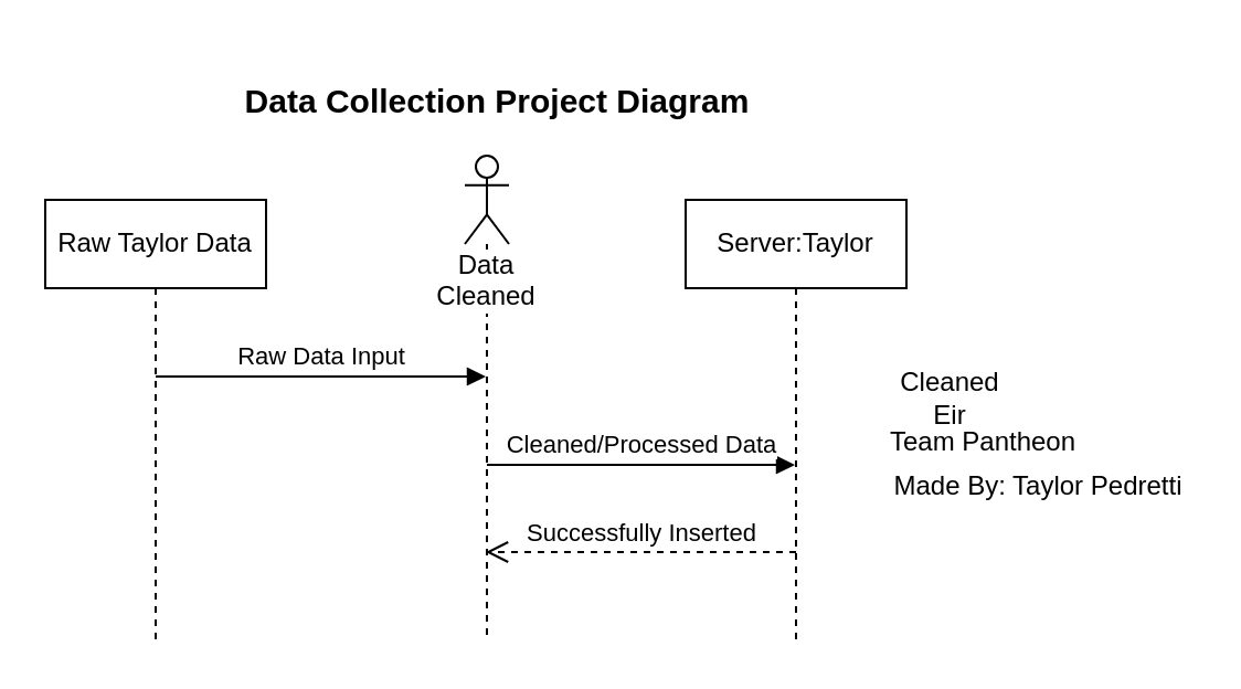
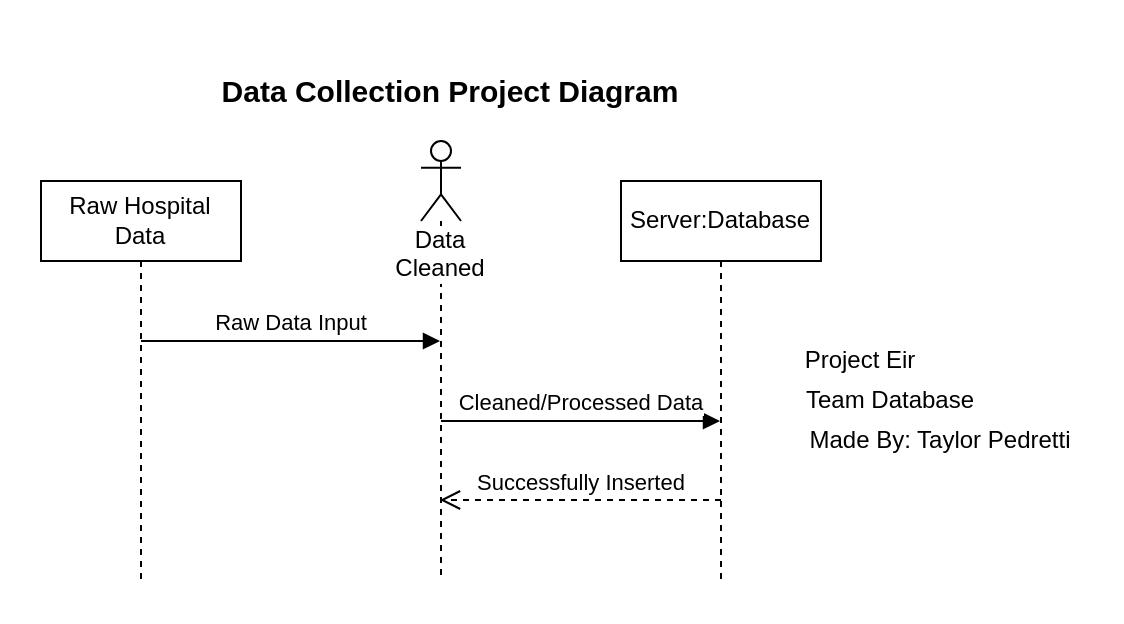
  <mxCell id="0" />
  <mxCell id="1" parent="0" />
  <mxCell id="2" value="&lt;font style=&quot;font-size: 15px&quot;&gt;&lt;b&gt;Data Collection Project Diagram&lt;/b&gt;&lt;/font&gt;" style="text;html=1;strokeColor=none;fillColor=none;align=center;verticalAlign=middle;whiteSpace=wrap;rounded=0;" vertex="1" parent="1"><mxGeometry x="70" y="20" width="310" height="50" as="geometry" /></mxCell>
- <mxCell id="3" value="Raw Taylor Data" style="shape=umlLifeline;perimeter=lifelinePerimeter;whiteSpace=wrap;html=1;container=1;collapsible=0;recursiveResize=0;outlineConnect=0;" vertex="1" parent="1"><mxGeometry x="20" y="90" width="100" height="200" as="geometry" /></mxCell>
+ <mxCell id="3" value="Raw Hospital Data" style="shape=umlLifeline;perimeter=lifelinePerimeter;whiteSpace=wrap;html=1;container=1;collapsible=0;recursiveResize=0;outlineConnect=0;" vertex="1" parent="1"><mxGeometry x="20" y="90" width="100" height="200" as="geometry" /></mxCell>
  <mxCell id="4" value="Data Cleaned" style="shape=umlLifeline;participant=umlActor;perimeter=lifelinePerimeter;whiteSpace=wrap;html=1;container=1;collapsible=0;recursiveResize=0;verticalAlign=top;spacingTop=36;labelBackgroundColor=#ffffff;outlineConnect=0;align=center;" vertex="1" parent="1"><mxGeometry x="210" y="70" width="20" height="220" as="geometry" /></mxCell>
  <mxCell id="5" value="Cleaned/Processed Data" style="html=1;verticalAlign=bottom;endArrow=block;" edge="1" parent="4" target="7"><mxGeometry width="80" relative="1" as="geometry"><mxPoint x="10" y="140" as="sourcePoint" /><mxPoint x="90" y="140" as="targetPoint" /></mxGeometry></mxCell>
  <mxCell id="6" value="Raw Data Input" style="html=1;verticalAlign=bottom;endArrow=block;" edge="1" parent="1" target="4"><mxGeometry width="80" relative="1" as="geometry"><mxPoint x="70" y="170" as="sourcePoint" /><mxPoint x="150" y="170" as="targetPoint" /></mxGeometry></mxCell>
- <mxCell id="7" value="Server:Taylor" style="shape=umlLifeline;perimeter=lifelinePerimeter;whiteSpace=wrap;html=1;container=1;collapsible=0;recursiveResize=0;outlineConnect=0;" vertex="1" parent="1"><mxGeometry x="310" y="90" width="100" height="200" as="geometry" /></mxCell>
+ <mxCell id="7" value="Server:Database" style="shape=umlLifeline;perimeter=lifelinePerimeter;whiteSpace=wrap;html=1;container=1;collapsible=0;recursiveResize=0;outlineConnect=0;" vertex="1" parent="1"><mxGeometry x="310" y="90" width="100" height="200" as="geometry" /></mxCell>
  <mxCell id="8" value="Successfully Inserted" style="html=1;verticalAlign=bottom;endArrow=open;dashed=1;endSize=8;" edge="1" parent="1" target="4"><mxGeometry relative="1" as="geometry"><mxPoint x="360" y="249.5" as="sourcePoint" /><mxPoint x="280" y="249.5" as="targetPoint" /></mxGeometry></mxCell>
- <mxCell id="9" value="Team Pantheon" style="text;html=1;strokeColor=none;fillColor=none;align=center;verticalAlign=middle;whiteSpace=wrap;rounded=0;" vertex="1" parent="1"><mxGeometry x="400" y="190" width="90" height="20" as="geometry" /></mxCell>
- <mxCell id="10" value="Cleaned Eir" style="text;html=1;strokeColor=none;fillColor=none;align=center;verticalAlign=middle;whiteSpace=wrap;rounded=0;" vertex="1" parent="1"><mxGeometry x="400" y="170" width="60" height="20" as="geometry" /></mxCell>
+ <mxCell id="9" value="Team Database" style="text;html=1;strokeColor=none;fillColor=none;align=center;verticalAlign=middle;whiteSpace=wrap;rounded=0;" vertex="1" parent="1"><mxGeometry x="400" y="190" width="90" height="20" as="geometry" /></mxCell>
+ <mxCell id="10" value="Project Eir" style="text;html=1;strokeColor=none;fillColor=none;align=center;verticalAlign=middle;whiteSpace=wrap;rounded=0;" vertex="1" parent="1"><mxGeometry x="400" y="170" width="60" height="20" as="geometry" /></mxCell>
  <mxCell id="11" value="Made By: Taylor Pedretti" style="text;html=1;strokeColor=none;fillColor=none;align=center;verticalAlign=middle;whiteSpace=wrap;rounded=0;" vertex="1" parent="1"><mxGeometry x="400" y="210" width="140" height="20" as="geometry" /></mxCell>
